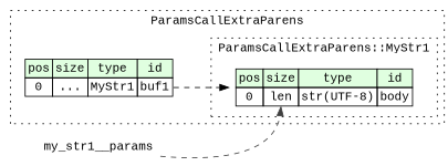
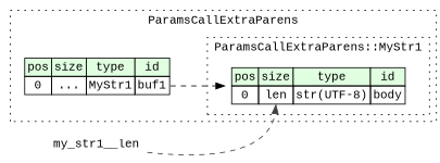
  digraph {
    rankdir=LR
    fontname="Liberation Mono"
    node [shape=plaintext fontname="Liberation Mono"]
    edge [style=dashed fontname="Liberation Mono"]
    n1 [label=<<TABLE BORDER="0" CELLBORDER="1" CELLSPACING="0"> 				<TR><TD BGCOLOR="#E0FFE0">pos</TD><TD BGCOLOR="#E0FFE0">size</TD><TD BGCOLOR="#E0FFE0">type</TD><TD BGCOLOR="#E0FFE0">id</TD></TR> 				<TR><TD PORT="body_pos">0</TD><TD PORT="body_size">len</TD><TD>str(UTF-8)</TD><TD PORT="body_type">body</TD></TR> 			</TABLE>>]
    n2 [label=<<TABLE BORDER="0" CELLBORDER="1" CELLSPACING="0"> 			<TR><TD BGCOLOR="#E0FFE0">pos</TD><TD BGCOLOR="#E0FFE0">size</TD><TD BGCOLOR="#E0FFE0">type</TD><TD BGCOLOR="#E0FFE0">id</TD></TR> 			<TR><TD PORT="buf1_pos">0</TD><TD PORT="buf1_size">...</TD><TD>MyStr1</TD><TD PORT="buf1_type">buf1</TD></TR> 		</TABLE>>]
-   my_str1__params [color=deeppink]
+   my_str1__params [color=deeppink label=my_str1__len]
    subgraph cluster_1 {
      label=ParamsCallExtraParens
      style=dotted
      n2
      subgraph cluster_2 {
        label="ParamsCallExtraParens::MyStr1"
        style=dotted
        n1
      }
    }
    n2 -> n1 [tailport=buf1_type]
    my_str1__params -> n1 [color="#404040" headport=body_size tailport=len_type]
  }
